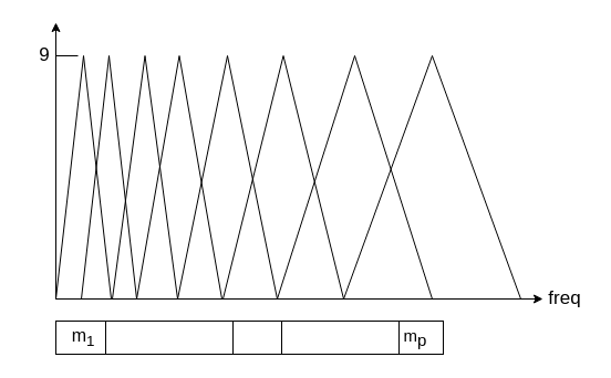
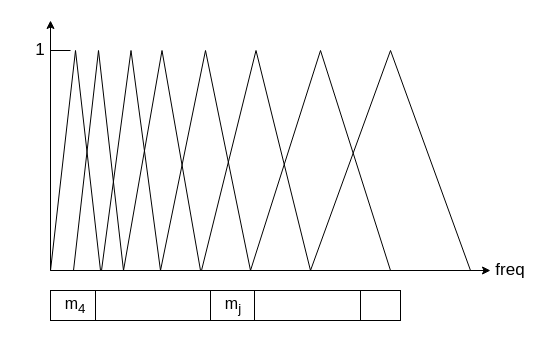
  <mxCell id="0" />
  <mxCell id="1" parent="0" />
  <mxCell id="2" value="" style="group;fontSize=16;" vertex="1" connectable="0" parent="1"><mxGeometry x="50" y="290" width="350" height="30" as="geometry" /></mxCell>
  <mxCell id="3" value="" style="group" vertex="1" connectable="0" parent="2"><mxGeometry width="350" height="30" as="geometry" /></mxCell>
  <mxCell id="4" value="" style="rounded=0;whiteSpace=wrap;html=1;fillColor=none;fontSize=16;" vertex="1" parent="3"><mxGeometry width="350" height="30" as="geometry" /></mxCell>
  <mxCell id="5" value="" style="endArrow=none;html=1;fontSize=16;" edge="1" parent="3"><mxGeometry width="50" height="50" relative="1" as="geometry"><mxPoint x="45" y="30" as="sourcePoint" /><mxPoint x="45" as="targetPoint" /></mxGeometry></mxCell>
  <mxCell id="6" value="" style="endArrow=none;html=1;fontSize=16;" edge="1" parent="3"><mxGeometry width="50" height="50" relative="1" as="geometry"><mxPoint x="160" y="30" as="sourcePoint" /><mxPoint x="160" as="targetPoint" /></mxGeometry></mxCell>
  <mxCell id="7" value="" style="endArrow=none;html=1;fontSize=15;" edge="1" parent="3"><mxGeometry width="50" height="50" relative="1" as="geometry"><mxPoint x="310" y="30" as="sourcePoint" /><mxPoint x="310" as="targetPoint" /></mxGeometry></mxCell>
- <mxCell id="8" value="m&lt;sub&gt;1&lt;/sub&gt;" style="text;html=1;strokeColor=none;fillColor=none;align=center;verticalAlign=middle;whiteSpace=wrap;rounded=0;fontSize=16;" vertex="1" parent="3"><mxGeometry x="5" y="5" width="40" height="20" as="geometry" /></mxCell>
- <mxCell id="10" value="m&lt;sub style=&quot;font-size: 15px;&quot;&gt;p&lt;/sub&gt;" style="text;html=1;strokeColor=none;fillColor=none;align=center;verticalAlign=middle;whiteSpace=wrap;rounded=0;fontSize=15;" vertex="1" parent="3"><mxGeometry x="305" y="5" width="40" height="20" as="geometry" /></mxCell>
+ <mxCell id="8" value="m&lt;sub&gt;4&lt;/sub&gt;" style="text;html=1;strokeColor=none;fillColor=none;align=center;verticalAlign=middle;whiteSpace=wrap;rounded=0;fontSize=16;" vertex="1" parent="3"><mxGeometry x="5" y="5" width="40" height="20" as="geometry" /></mxCell>
+ <mxCell id="9" value="m&lt;sub&gt;j&lt;/sub&gt;" style="text;html=1;strokeColor=none;fillColor=none;align=center;verticalAlign=middle;whiteSpace=wrap;rounded=0;fontSize=16;" vertex="1" parent="3"><mxGeometry x="163" y="5" width="40" height="20" as="geometry" /></mxCell>
  <mxCell id="11" value="" style="endArrow=none;html=1;fontSize=16;" edge="1" parent="2"><mxGeometry width="50" height="50" relative="1" as="geometry"><mxPoint x="204" y="30" as="sourcePoint" /><mxPoint x="204" as="targetPoint" /></mxGeometry></mxCell>
  <mxCell id="12" value="" style="endArrow=classic;html=1;fontSize=15;" edge="1" parent="1"><mxGeometry width="50" height="50" relative="1" as="geometry"><mxPoint x="50" y="270" as="sourcePoint" /><mxPoint x="50" y="20" as="targetPoint" /></mxGeometry></mxCell>
  <mxCell id="13" value="" style="endArrow=classic;html=1;fontSize=15;" edge="1" parent="1"><mxGeometry width="50" height="50" relative="1" as="geometry"><mxPoint x="50" y="270" as="sourcePoint" /><mxPoint x="490" y="270" as="targetPoint" /></mxGeometry></mxCell>
  <mxCell id="14" value="" style="triangle;whiteSpace=wrap;html=1;fontSize=15;direction=north;fillColor=none;" vertex="1" parent="1"><mxGeometry x="50" y="50" width="50" height="220" as="geometry" /></mxCell>
  <mxCell id="15" value="" style="endArrow=none;html=1;fontSize=15;" edge="1" parent="1"><mxGeometry width="50" height="50" relative="1" as="geometry"><mxPoint x="50" y="50" as="sourcePoint" /><mxPoint x="70" y="50" as="targetPoint" /></mxGeometry></mxCell>
- <mxCell id="16" value="9" style="text;html=1;strokeColor=none;fillColor=none;align=center;verticalAlign=middle;whiteSpace=wrap;rounded=0;fontSize=17;" vertex="1" parent="1"><mxGeometry x="20" y="40" width="40" height="20" as="geometry" /></mxCell>
+ <mxCell id="16" value="1" style="text;html=1;strokeColor=none;fillColor=none;align=center;verticalAlign=middle;whiteSpace=wrap;rounded=0;fontSize=17;" vertex="1" parent="1"><mxGeometry x="20" y="40" width="40" height="20" as="geometry" /></mxCell>
  <mxCell id="17" value="" style="triangle;whiteSpace=wrap;html=1;fontSize=15;direction=north;fillColor=none;" vertex="1" parent="1"><mxGeometry x="73" y="50" width="50" height="220" as="geometry" /></mxCell>
  <mxCell id="18" value="" style="triangle;whiteSpace=wrap;html=1;fontSize=15;direction=north;fillColor=none;" vertex="1" parent="1"><mxGeometry x="101" y="50" width="59" height="220" as="geometry" /></mxCell>
  <mxCell id="19" value="" style="triangle;whiteSpace=wrap;html=1;fontSize=15;direction=north;fillColor=none;" vertex="1" parent="1"><mxGeometry x="123" y="50" width="77" height="220" as="geometry" /></mxCell>
  <mxCell id="20" value="" style="triangle;whiteSpace=wrap;html=1;fontSize=15;direction=north;fillColor=none;" vertex="1" parent="1"><mxGeometry x="160" y="50" width="90" height="220" as="geometry" /></mxCell>
  <mxCell id="21" value="" style="triangle;whiteSpace=wrap;html=1;fontSize=15;direction=north;fillColor=none;" vertex="1" parent="1"><mxGeometry x="201" y="50" width="109" height="220" as="geometry" /></mxCell>
  <mxCell id="22" value="" style="triangle;whiteSpace=wrap;html=1;fontSize=15;direction=north;fillColor=none;" vertex="1" parent="1"><mxGeometry x="250" y="50" width="140" height="220" as="geometry" /></mxCell>
  <mxCell id="23" value="" style="triangle;whiteSpace=wrap;html=1;fontSize=15;direction=north;fillColor=none;" vertex="1" parent="1"><mxGeometry x="310" y="50" width="160" height="220" as="geometry" /></mxCell>
  <mxCell id="24" value="freq" style="text;html=1;strokeColor=none;fillColor=none;align=center;verticalAlign=middle;whiteSpace=wrap;rounded=0;fontSize=17;" vertex="1" parent="1"><mxGeometry x="490" y="260" width="40" height="20" as="geometry" /></mxCell>
